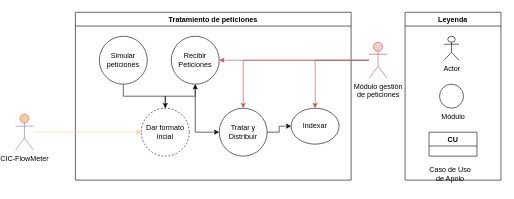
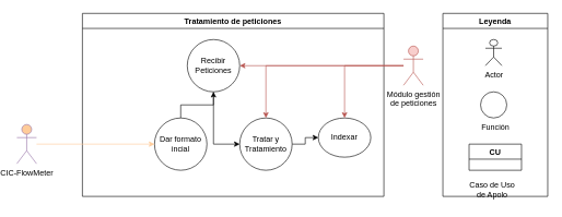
  <mxCell id="0" />
  <mxCell id="1" parent="0" />
  <mxCell id="2" value="Tratamiento de peticiones" style="swimlane;startSize=23;" parent="1" vertex="1"><mxGeometry x="120" y="20" width="460" height="280" as="geometry" /></mxCell>
- <mxCell id="3" style="edgeStyle=orthogonalEdgeStyle;rounded=0;orthogonalLoop=1;jettySize=auto;html=1;strokeColor=#000000;entryX=0.5;entryY=0;entryDx=0;entryDy=0;" parent="2" source="4" target="8" edge="1"><mxGeometry relative="1" as="geometry"><Array as="points"><mxPoint x="80" y="140" /><mxPoint x="150" y="140" /></Array></mxGeometry></mxCell>
- <mxCell id="4" value="Simular peticiones" style="ellipse;whiteSpace=wrap;html=1;aspect=fixed;" parent="2" vertex="1"><mxGeometry x="40" y="40" width="80" height="80" as="geometry" /></mxCell>
  <mxCell id="5" style="edgeStyle=orthogonalEdgeStyle;rounded=0;orthogonalLoop=1;jettySize=auto;html=1;strokeColor=#000000;exitX=0.5;exitY=1;exitDx=0;exitDy=0;entryX=0;entryY=0.5;entryDx=0;entryDy=0;" parent="2" source="6" target="10" edge="1"><mxGeometry relative="1" as="geometry"><Array as="points"><mxPoint x="200" y="200" /></Array></mxGeometry></mxCell>
  <mxCell id="6" value="Recibir Peticiones" style="ellipse;whiteSpace=wrap;html=1;aspect=fixed;" parent="2" vertex="1"><mxGeometry x="160" y="40" width="80" height="80" as="geometry" /></mxCell>
  <mxCell id="7" style="edgeStyle=orthogonalEdgeStyle;rounded=0;orthogonalLoop=1;jettySize=auto;html=1;strokeColor=#000000;" parent="2" source="8" target="6" edge="1"><mxGeometry relative="1" as="geometry" /></mxCell>
- <mxCell id="8" value="Dar formato incial" style="ellipse;whiteSpace=wrap;html=1;aspect=fixed;dashed=1;" parent="2" vertex="1"><mxGeometry x="110" y="160" width="80" height="80" as="geometry" /></mxCell>
+ <mxCell id="8" value="Dar formato incial" style="ellipse;whiteSpace=wrap;html=1;aspect=fixed;" parent="2" vertex="1"><mxGeometry x="110" y="160" width="80" height="80" as="geometry" /></mxCell>
  <mxCell id="9" style="edgeStyle=orthogonalEdgeStyle;rounded=0;orthogonalLoop=1;jettySize=auto;html=1;strokeColor=#000000;" parent="2" source="10" target="11" edge="1"><mxGeometry relative="1" as="geometry" /></mxCell>
- <mxCell id="10" value="Tratar y Distribuir" style="ellipse;whiteSpace=wrap;html=1;aspect=fixed;" parent="2" vertex="1"><mxGeometry x="240" y="160" width="80" height="80" as="geometry" /></mxCell>
+ <mxCell id="10" value="Tratar y Tratamiento" style="ellipse;whiteSpace=wrap;html=1;aspect=fixed;" parent="2" vertex="1"><mxGeometry x="240" y="160" width="80" height="80" as="geometry" /></mxCell>
  <mxCell id="11" value="Indexar" style="ellipse;whiteSpace=wrap;html=1;aspect=fixed;" parent="2" vertex="1"><mxGeometry x="360" y="160" width="80" height="60" as="geometry" /></mxCell>
  <mxCell id="12" style="edgeStyle=orthogonalEdgeStyle;rounded=0;orthogonalLoop=1;jettySize=auto;html=1;entryX=1;entryY=0.5;entryDx=0;entryDy=0;fillColor=#f8cecc;strokeColor=#b85450;" parent="1" source="15" target="6" edge="1"><mxGeometry relative="1" as="geometry" /></mxCell>
  <mxCell id="13" style="edgeStyle=orthogonalEdgeStyle;rounded=0;orthogonalLoop=1;jettySize=auto;html=1;strokeColor=#b85450;fillColor=#f8cecc;" parent="1" source="15" target="10" edge="1"><mxGeometry relative="1" as="geometry" /></mxCell>
  <mxCell id="14" style="edgeStyle=orthogonalEdgeStyle;rounded=0;orthogonalLoop=1;jettySize=auto;html=1;strokeColor=#b85450;fillColor=#f8cecc;" parent="1" source="15" target="11" edge="1"><mxGeometry relative="1" as="geometry" /></mxCell>
  <mxCell id="15" value="Módulo gestión&lt;br&gt;de peticiones" style="shape=umlActor;verticalLabelPosition=bottom;verticalAlign=top;html=1;outlineConnect=0;fillColor=#f8cecc;strokeColor=#b85450;" parent="1" vertex="1"><mxGeometry x="610" y="70" width="30" height="60" as="geometry" /></mxCell>
  <mxCell id="16" value="Leyenda" style="swimlane;" parent="1" vertex="1"><mxGeometry x="670" y="20" width="160" height="280" as="geometry" /></mxCell>
  <mxCell id="17" value="Actor" style="shape=umlActor;verticalLabelPosition=bottom;verticalAlign=top;html=1;outlineConnect=0;" parent="16" vertex="1"><mxGeometry x="65" y="40" width="25" height="40" as="geometry" /></mxCell>
  <mxCell id="18" value="" style="ellipse;whiteSpace=wrap;html=1;aspect=fixed;" parent="16" vertex="1"><mxGeometry x="57.5" y="120" width="40" height="40" as="geometry" /></mxCell>
- <mxCell id="19" value="Módulo" style="text;html=1;align=center;verticalAlign=middle;resizable=0;points=[];autosize=1;strokeColor=none;fillColor=none;" parent="16" vertex="1"><mxGeometry x="45" y="160" width="70" height="30" as="geometry" /></mxCell>
+ <mxCell id="19" value="Función" style="text;html=1;align=center;verticalAlign=middle;resizable=0;points=[];autosize=1;strokeColor=none;fillColor=none;" parent="16" vertex="1"><mxGeometry x="45" y="160" width="70" height="30" as="geometry" /></mxCell>
  <mxCell id="20" value="CU" style="swimlane;" parent="16" vertex="1"><mxGeometry x="40" y="200" width="80" height="40" as="geometry" /></mxCell>
  <mxCell id="21" style="edgeStyle=orthogonalEdgeStyle;rounded=0;orthogonalLoop=1;jettySize=auto;html=1;strokeColor=#FFCC99;" parent="1" source="22" target="8" edge="1"><mxGeometry relative="1" as="geometry" /></mxCell>
  <mxCell id="22" value="CIC-FlowMeter" style="shape=umlActor;verticalLabelPosition=bottom;verticalAlign=top;html=1;outlineConnect=0;fillColor=#FFCC99;strokeColor=#9673a6;" parent="1" vertex="1"><mxGeometry x="20" y="190" width="30" height="60" as="geometry" /></mxCell>
  <mxCell id="23" value="Caso de Uso&lt;br&gt;de Apolo" style="text;html=1;align=center;verticalAlign=middle;resizable=0;points=[];autosize=1;strokeColor=none;fillColor=none;" parent="1" vertex="1"><mxGeometry x="700" y="270" width="90" height="40" as="geometry" /></mxCell>
